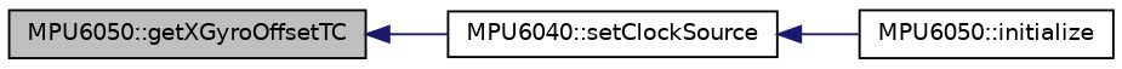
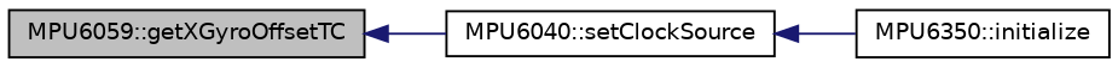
  digraph {
    rankdir=LR
    node [color=black fillcolor=white fontname=Helvetica fontsize=10 shape=record style=filled]
    edge [color=midnightblue dir=back fontname=Helvetica fontsize=10 labelfontname=Helvetica labelfontsize=10 style=solid]
-   n1 [fillcolor=grey75 fontcolor=black height=0.2 label="MPU6050::getXGyroOffsetTC" width=0.4]
+   n1 [fillcolor=grey75 fontcolor=black height=0.2 label="MPU6059::getXGyroOffsetTC" width=0.4]
    n2 [height=0.2 label="MPU6040::setClockSource" width=0.4]
-   n3 [height=0.2 label="MPU6050::initialize" width=0.4]
+   n3 [height=0.2 label="MPU6350::initialize" width=0.4]
    n1 -> n2
    n2 -> n3
  }
